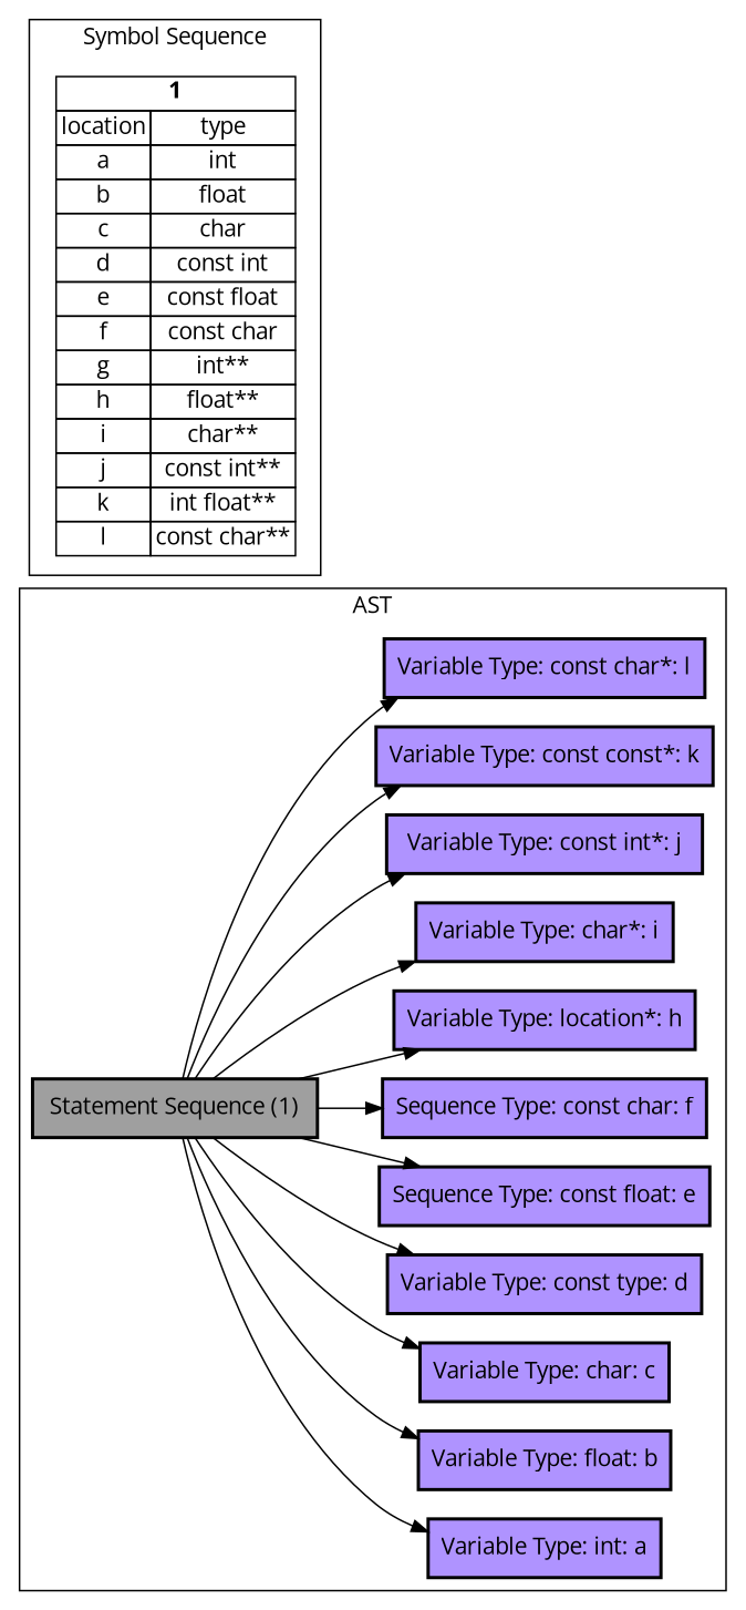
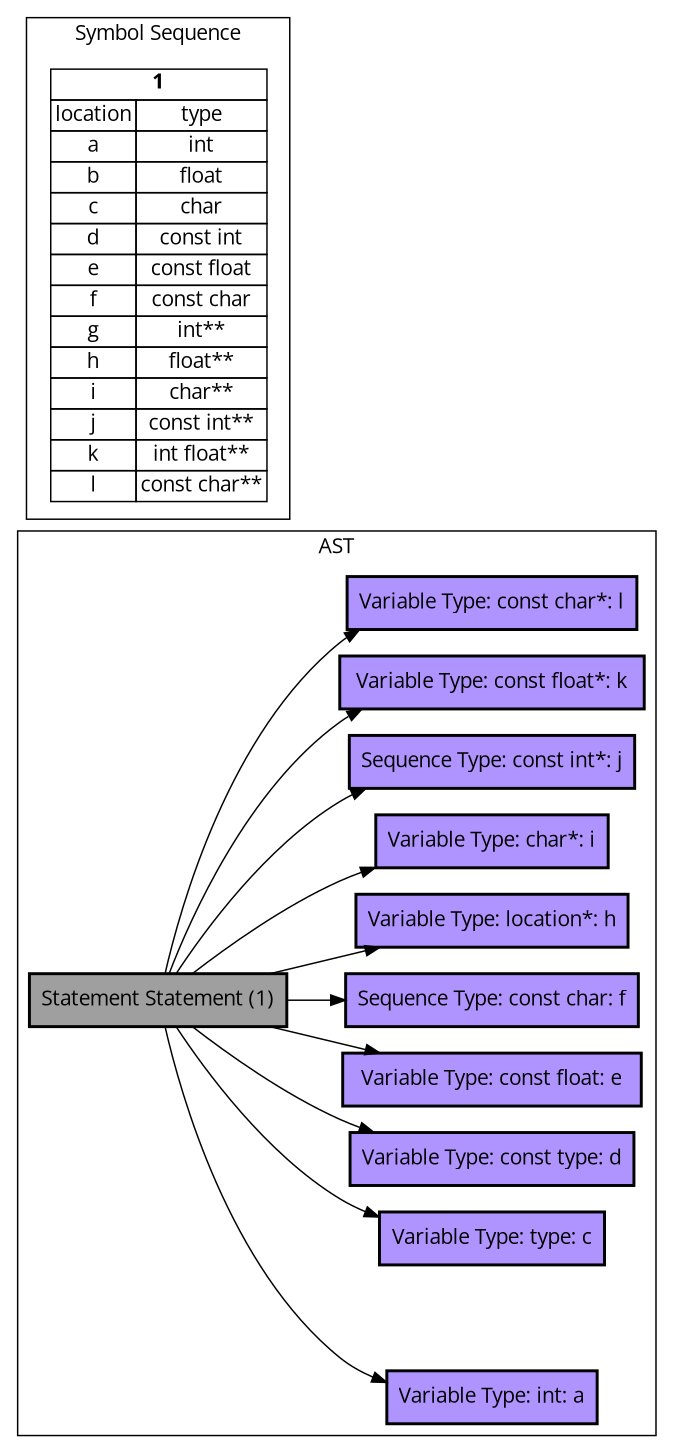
  digraph {
    fontname="Open Sans"
    rankdir=LR
    node [fillcolor="#af93ff" fontname="Open Sans" penwidth=2 shape=rectangle style=filled]
    edge [fontname="Open Sans"]
-   n1 [fillcolor="#9f9f9f" label="Statement Sequence (1)"]
+   n1 [fillcolor="#9f9f9f" label="Statement Statement (1)"]
    n2 [label="Variable Type: int: a"]
-   n3 [label="Variable Type: float: b"]
-   n4 [label="Variable Type: char: c"]
+   n4 [label="Variable Type: type: c"]
    n5 [label="Variable Type: const type: d"]
-   n6 [label="Sequence Type: const float: e"]
+   n6 [label="Variable Type: const float: e"]
    n7 [label="Sequence Type: const char: f"]
    n8 [label="Variable Type: location*: h"]
    n9 [label="Variable Type: char*: i"]
-   n10 [label="Variable Type: const int*: j"]
-   n11 [label="Variable Type: const const*: k"]
+   n10 [label="Sequence Type: const int*: j"]
+   n11 [label="Variable Type: const float*: k"]
    n12 [label="Variable Type: const char*: l"]
    n13 [label=< 				<table border='0' cellborder='1' cellspacing='0'> 					<tr><td colspan="2"><b>1</b></td></tr> 					<tr><td>location</td><td>type</td></tr> 					<tr><td>a</td><td>int</td></tr> 					<tr><td>b</td><td>float</td></tr> 					<tr><td>c</td><td>char</td></tr> 					<tr><td>d</td><td>const int</td></tr> 					<tr><td>e</td><td>const float</td></tr> 					<tr><td>f</td><td>const char</td></tr> 					<tr><td>g</td><td>int**</td></tr> 					<tr><td>h</td><td>float**</td></tr> 					<tr><td>i</td><td>char**</td></tr> 					<tr><td>j</td><td>const int**</td></tr> 					<tr><td>k</td><td>int float**</td></tr> 					<tr><td>l</td><td>const char**</td></tr> 				</table> 			> shape=plaintext fillcolor="" penwidth="" style=""]
    subgraph cluster_1 {
      label=AST
      n1
      n2
-     n3
      n4
      n5
      n6
      n7
      n8
      n9
      n10
      n11
      n12
    }
    subgraph cluster_2 {
      label="Symbol Sequence"
      n13
    }
    n1 -> n2
-   n1 -> n3
    n1 -> n4
    n1 -> n5
    n1 -> n6
    n1 -> n7
    n1 -> n8
    n1 -> n9
    n1 -> n10
    n1 -> n11
    n1 -> n12
  }
